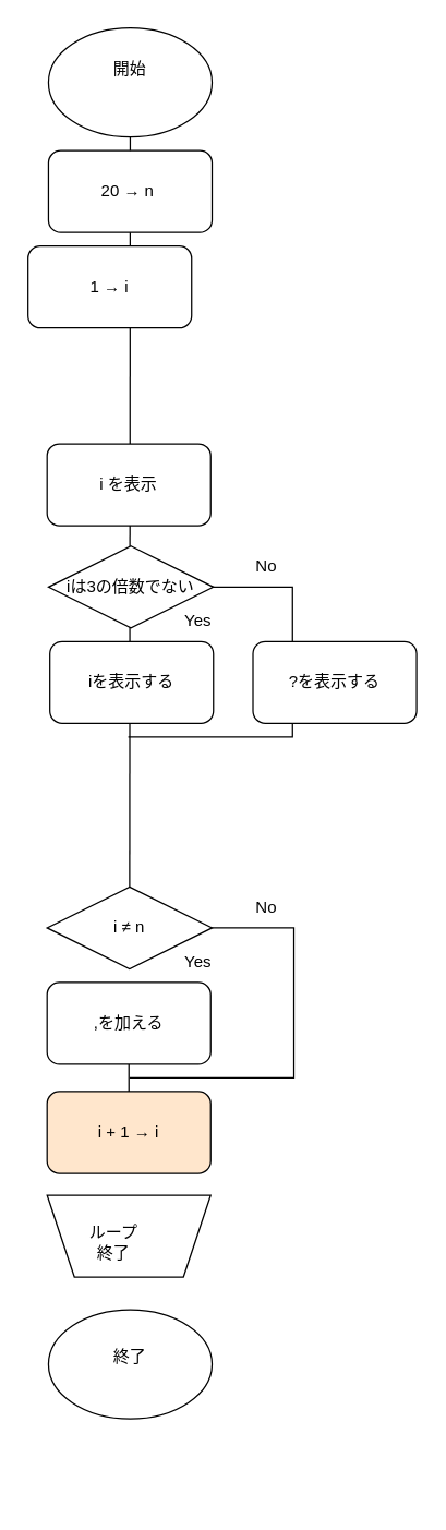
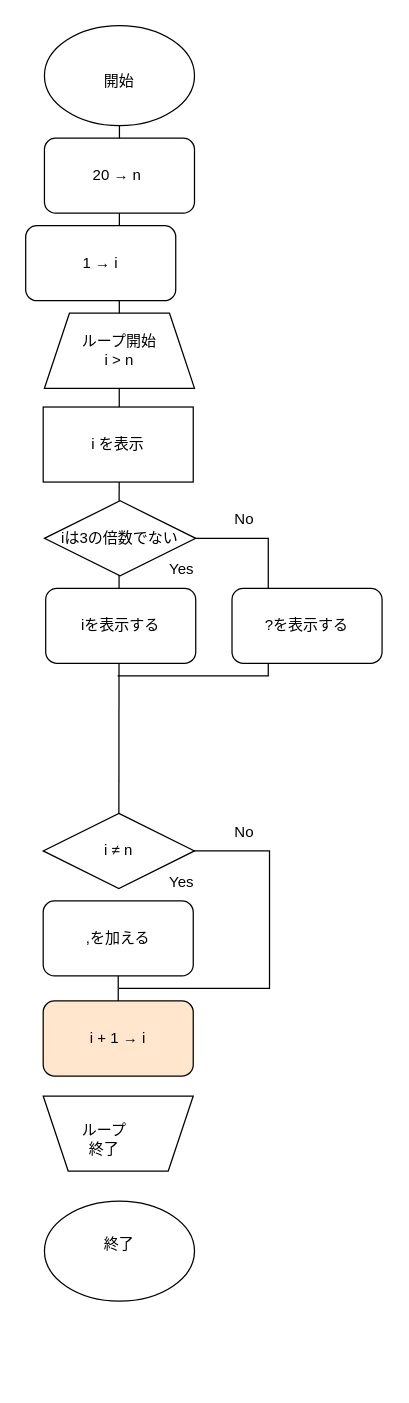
  <mxCell id="0" />
  <mxCell id="1" parent="0" />
  <mxCell id="2" value="" style="shape=partialRectangle;whiteSpace=wrap;html=1;bottom=1;right=1;left=1;top=0;fillColor=none;routingCenterX=-0.5;rotation=-90;" vertex="1" parent="1"><mxGeometry x="99" y="425" width="110" height="120" as="geometry" /></mxCell>
  <mxCell id="3" value="" style="endArrow=none;html=1;entryX=0.5;entryY=1;entryDx=0;entryDy=0;" parent="1" target="19" edge="1"><mxGeometry width="50" height="50" relative="1" as="geometry"><mxPoint x="95" y="740" as="sourcePoint" /><mxPoint x="95" y="100" as="targetPoint" /></mxGeometry></mxCell>
  <mxCell id="4" value="" style="shape=partialRectangle;whiteSpace=wrap;html=1;bottom=1;right=1;left=1;top=0;fillColor=none;routingCenterX=-0.5;rotation=-90;" parent="1" vertex="1"><mxGeometry x="100" y="675" width="110" height="120" as="geometry" /></mxCell>
  <mxCell id="5" value="" style="endArrow=none;html=1;entryX=0.5;entryY=1;entryDx=0;entryDy=0;" parent="1" source="21" edge="1"><mxGeometry width="50" height="50" relative="1" as="geometry"><mxPoint x="95" y="740" as="sourcePoint" /><mxPoint x="95" y="100" as="targetPoint" /></mxGeometry></mxCell>
  <mxCell id="6" value="" style="group" parent="1" vertex="1" connectable="0"><mxGeometry x="35" y="1000" width="120" height="100" as="geometry" /></mxCell>
  <mxCell id="7" value="" style="ellipse;whiteSpace=wrap;html=1;" parent="6" vertex="1"><mxGeometry y="-40" width="120" height="80" as="geometry" /></mxCell>
  <mxCell id="8" value="終了" style="text;html=1;align=center;verticalAlign=middle;whiteSpace=wrap;rounded=0;" parent="6" vertex="1"><mxGeometry x="30" y="-20" width="60" height="30" as="geometry" /></mxCell>
+ <mxCell id="9" value="ループ開始&lt;div&gt;i &amp;gt; n&lt;/div&gt;" style="shape=trapezoid;perimeter=trapezoidPerimeter;whiteSpace=wrap;html=1;fixedSize=1;" parent="1" vertex="1"><mxGeometry x="35" y="250" width="120" height="60" as="geometry" /></mxCell>
  <mxCell id="10" value="" style="ellipse;whiteSpace=wrap;html=1;" parent="1" vertex="1"><mxGeometry x="35" y="20" width="120" height="80" as="geometry" /></mxCell>
- <mxCell id="11" value="開始" style="text;html=1;align=center;verticalAlign=middle;whiteSpace=wrap;rounded=0;" parent="1" vertex="1"><mxGeometry x="65" y="35" width="60" height="30" as="geometry" /></mxCell>
+ <mxCell id="11" value="開始" style="text;html=1;align=center;verticalAlign=middle;whiteSpace=wrap;rounded=0;" parent="1" vertex="1"><mxGeometry x="65" y="50" width="60" height="30" as="geometry" /></mxCell>
  <mxCell id="12" value="20 → n&amp;nbsp;" style="rounded=1;whiteSpace=wrap;html=1;" parent="1" vertex="1"><mxGeometry x="35" y="110" width="120" height="60" as="geometry" /></mxCell>
  <mxCell id="13" value="i + 1 → i" style="rounded=1;whiteSpace=wrap;html=1;fillColor=#ffe6cc;" parent="1" vertex="1"><mxGeometry x="34" y="800" width="120" height="60" as="geometry" /></mxCell>
  <mxCell id="14" value="" style="group" parent="1" vertex="1" connectable="0"><mxGeometry x="34" y="876" width="120" height="60" as="geometry" /></mxCell>
  <mxCell id="15" value="" style="shape=trapezoid;perimeter=trapezoidPerimeter;whiteSpace=wrap;html=1;fixedSize=1;rotation=-180;" parent="14" vertex="1"><mxGeometry width="120" height="60" as="geometry" /></mxCell>
  <mxCell id="16" value="ループ&lt;div&gt;終了&lt;/div&gt;" style="text;html=1;align=center;verticalAlign=middle;whiteSpace=wrap;rounded=0;" parent="14" vertex="1"><mxGeometry x="19" y="20" width="60" height="30" as="geometry" /></mxCell>
  <mxCell id="17" value="1 → i" style="rounded=1;whiteSpace=wrap;html=1;" parent="1" vertex="1"><mxGeometry x="20" y="180" width="120" height="60" as="geometry" /></mxCell>
- <mxCell id="18" value="i を表示" style="rounded=1;whiteSpace=wrap;html=1;" parent="1" vertex="1"><mxGeometry x="34" y="325" width="120" height="60" as="geometry" /></mxCell>
+ <mxCell id="18" value="i を表示" style="whiteSpace=wrap;html=1;rounded=0;" parent="1" vertex="1"><mxGeometry x="34" y="325" width="120" height="60" as="geometry" /></mxCell>
  <mxCell id="19" value=",を加える" style="rounded=1;whiteSpace=wrap;html=1;" parent="1" vertex="1"><mxGeometry x="34" y="720" width="120" height="60" as="geometry" /></mxCell>
  <mxCell id="20" value="" style="endArrow=none;html=1;" parent="1" source="19" target="13" edge="1"><mxGeometry width="50" height="50" relative="1" as="geometry"><mxPoint x="94" y="460" as="sourcePoint" /><mxPoint x="95" y="100" as="targetPoint" /></mxGeometry></mxCell>
  <mxCell id="21" value="i ≠ n" style="rhombus;whiteSpace=wrap;html=1;" parent="1" vertex="1"><mxGeometry x="34" y="650" width="121" height="60" as="geometry" /></mxCell>
  <mxCell id="22" value="No" style="text;html=1;align=center;verticalAlign=middle;whiteSpace=wrap;rounded=0;" parent="1" vertex="1"><mxGeometry x="165" y="650" width="60" height="30" as="geometry" /></mxCell>
  <mxCell id="23" value="Yes" style="text;html=1;align=center;verticalAlign=middle;whiteSpace=wrap;rounded=0;" parent="1" vertex="1"><mxGeometry x="115" y="690" width="60" height="30" as="geometry" /></mxCell>
  <mxCell id="24" value="iは3の倍数でない" style="rhombus;whiteSpace=wrap;html=1;" vertex="1" parent="1"><mxGeometry x="35" y="400" width="121" height="60" as="geometry" /></mxCell>
  <mxCell id="25" value="No" style="text;html=1;align=center;verticalAlign=middle;whiteSpace=wrap;rounded=0;" vertex="1" parent="1"><mxGeometry x="165" y="400" width="60" height="30" as="geometry" /></mxCell>
  <mxCell id="26" value="Yes" style="text;html=1;align=center;verticalAlign=middle;whiteSpace=wrap;rounded=0;" vertex="1" parent="1"><mxGeometry x="115" y="440" width="60" height="30" as="geometry" /></mxCell>
  <mxCell id="27" value="iを表示する" style="rounded=1;whiteSpace=wrap;html=1;" vertex="1" parent="1"><mxGeometry x="36" y="470" width="120" height="60" as="geometry" /></mxCell>
  <mxCell id="28" value="?を表示する" style="rounded=1;whiteSpace=wrap;html=1;" vertex="1" parent="1"><mxGeometry x="185" y="470" width="120" height="60" as="geometry" /></mxCell>
